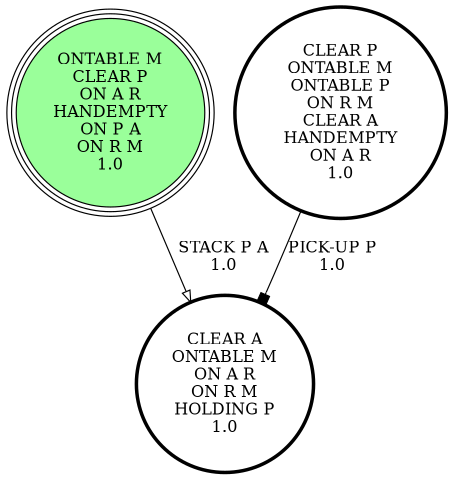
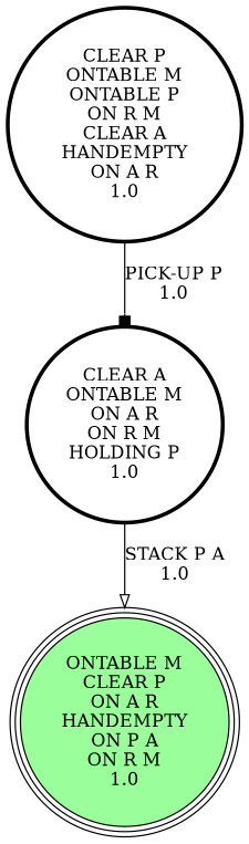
  digraph {
    node [penwidth=3 shape=circle]
    "CLEAR A\nONTABLE M\nON A R\nON R M\nHOLDING P\n1.0\n"
    "ONTABLE M\nCLEAR P\nON A R\nHANDEMPTY\nON P A\nON R M\n1.0\n" [fillcolor=palegreen1 peripheries=3 style=filled penwidth=""]
    "CLEAR P\nONTABLE M\nONTABLE P\nON R M\nCLEAR A\nHANDEMPTY\nON A R\n1.0\n"
-   "ONTABLE M\nCLEAR P\nON A R\nHANDEMPTY\nON P A\nON R M\n1.0\n" -> "CLEAR A\nONTABLE M\nON A R\nON R M\nHOLDING P\n1.0\n" [label="STACK P A\n1.0\n" arrowhead=onormal]
+   "CLEAR A\nONTABLE M\nON A R\nON R M\nHOLDING P\n1.0\n" -> "ONTABLE M\nCLEAR P\nON A R\nHANDEMPTY\nON P A\nON R M\n1.0\n" [label="STACK P A\n1.0\n" arrowhead=onormal]
    "CLEAR P\nONTABLE M\nONTABLE P\nON R M\nCLEAR A\nHANDEMPTY\nON A R\n1.0\n" -> "CLEAR A\nONTABLE M\nON A R\nON R M\nHOLDING P\n1.0\n" [label="PICK-UP P\n1.0\n" arrowhead=box]
  }
